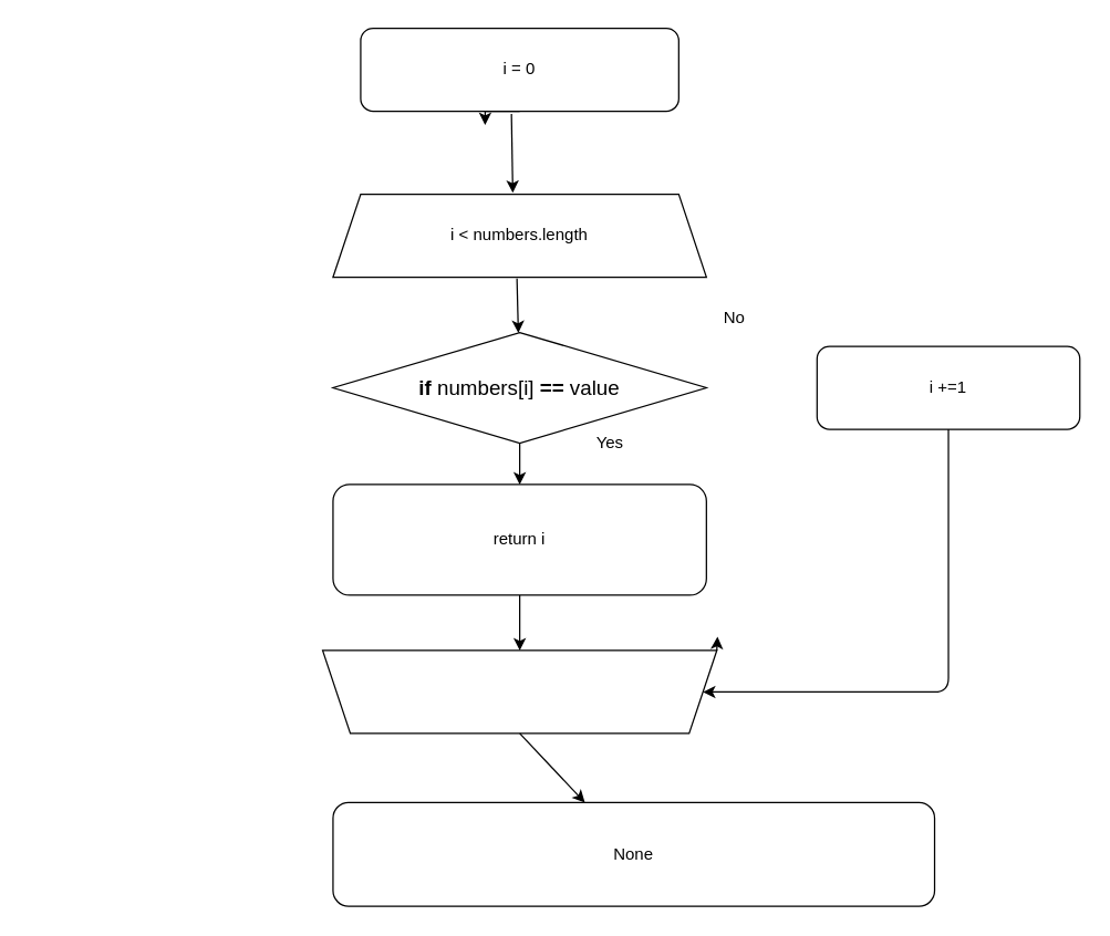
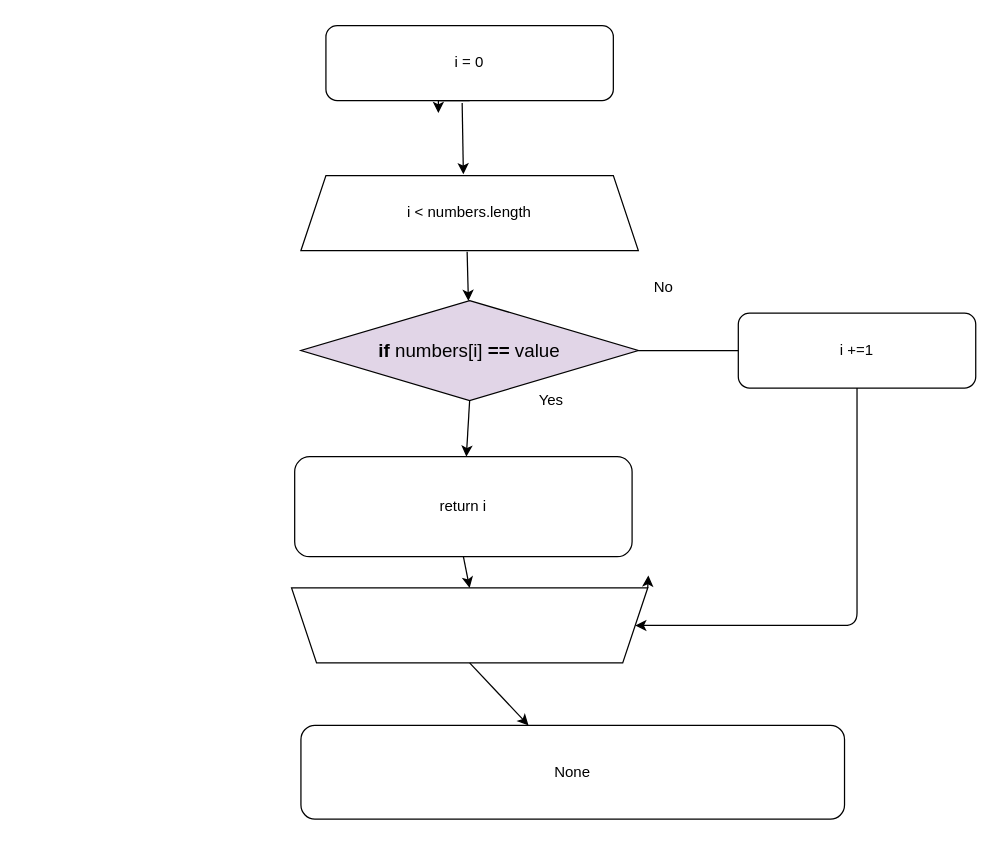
  <mxCell id="0" />
  <mxCell id="1" parent="0" />
  <mxCell id="2" style="edgeStyle=orthogonalEdgeStyle;rounded=0;orthogonalLoop=1;jettySize=auto;html=1;exitX=0.5;exitY=1;exitDx=0;exitDy=0;" edge="1" parent="1" source="3"><mxGeometry relative="1" as="geometry"><mxPoint x="138" y="90" as="targetPoint" /></mxGeometry></mxCell>
  <mxCell id="3" value="i = 0" style="rounded=1;whiteSpace=wrap;html=1;" vertex="1" parent="1"><mxGeometry x="48" y="20" width="230" height="60" as="geometry" /></mxCell>
  <mxCell id="4" value="&lt;span&gt;i &amp;lt; numbers.length&lt;/span&gt;" style="shape=trapezoid;perimeter=trapezoidPerimeter;whiteSpace=wrap;html=1;fixedSize=1;" vertex="1" parent="1"><mxGeometry x="28" y="140" width="270" height="60" as="geometry" /></mxCell>
  <mxCell id="5" style="edgeStyle=orthogonalEdgeStyle;rounded=0;orthogonalLoop=1;jettySize=auto;html=1;exitX=0;exitY=1;exitDx=0;exitDy=0;" edge="1" parent="1" source="6"><mxGeometry relative="1" as="geometry"><mxPoint x="306" y="460" as="targetPoint" /></mxGeometry></mxCell>
  <mxCell id="6" value="&lt;pre style=&quot;box-sizing: border-box ; font-family: &amp;#34;inconsolata&amp;#34; , sans-serif ; font-size: 15px ; overflow: scroll auto ; overflow-wrap: break-word ; border: none ; padding: 0px ; border-radius: 5px ; background: transparent ; margin-top: 0px ; margin-bottom: 0px ; width: 750px ; line-height: 24px&quot;&gt;&lt;br&gt;&lt;/pre&gt;" style="shape=trapezoid;perimeter=trapezoidPerimeter;whiteSpace=wrap;html=1;fixedSize=1;direction=west;" vertex="1" parent="1"><mxGeometry x="20.5" y="470" width="285" height="60" as="geometry" /></mxCell>
  <mxCell id="7" value="None" style="rounded=1;whiteSpace=wrap;html=1;" vertex="1" parent="1"><mxGeometry x="28" y="580" width="435" height="75" as="geometry" /></mxCell>
- <mxCell id="8" value="&lt;pre style=&quot;box-sizing: border-box ; font-family: &amp;#34;inconsolata&amp;#34; , sans-serif ; font-size: 15px ; overflow: scroll auto ; overflow-wrap: break-word ; border: none ; padding: 0px ; border-radius: 5px ; background: transparent ; margin-top: 0px ; margin-bottom: 0px ; width: 750px ; line-height: 24px&quot;&gt;&lt;span class=&quot;k&quot; style=&quot;box-sizing: border-box ; font-weight: bold&quot;&gt;if&lt;/span&gt; &lt;span class=&quot;n&quot; style=&quot;box-sizing: border-box&quot;&gt;numbers&lt;/span&gt;&lt;span class=&quot;p&quot; style=&quot;box-sizing: border-box&quot;&gt;[&lt;/span&gt;&lt;span class=&quot;n&quot; style=&quot;box-sizing: border-box&quot;&gt;i&lt;/span&gt;&lt;span class=&quot;p&quot; style=&quot;box-sizing: border-box&quot;&gt;]&lt;/span&gt; &lt;span class=&quot;o&quot; style=&quot;box-sizing: border-box ; font-weight: bold&quot;&gt;==&lt;/span&gt; &lt;span class=&quot;n&quot; style=&quot;box-sizing: border-box&quot;&gt;value&lt;/span&gt;&lt;/pre&gt;" style="rhombus;whiteSpace=wrap;html=1;" vertex="1" parent="1"><mxGeometry x="28" y="240" width="270" height="80" as="geometry" /></mxCell>
+ <mxCell id="8" value="&lt;pre style=&quot;box-sizing: border-box ; font-family: &amp;#34;inconsolata&amp;#34; , sans-serif ; font-size: 15px ; overflow: scroll auto ; overflow-wrap: break-word ; border: none ; padding: 0px ; border-radius: 5px ; background: transparent ; margin-top: 0px ; margin-bottom: 0px ; width: 750px ; line-height: 24px&quot;&gt;&lt;span class=&quot;k&quot; style=&quot;box-sizing: border-box ; font-weight: bold&quot;&gt;if&lt;/span&gt; &lt;span class=&quot;n&quot; style=&quot;box-sizing: border-box&quot;&gt;numbers&lt;/span&gt;&lt;span class=&quot;p&quot; style=&quot;box-sizing: border-box&quot;&gt;[&lt;/span&gt;&lt;span class=&quot;n&quot; style=&quot;box-sizing: border-box&quot;&gt;i&lt;/span&gt;&lt;span class=&quot;p&quot; style=&quot;box-sizing: border-box&quot;&gt;]&lt;/span&gt; &lt;span class=&quot;o&quot; style=&quot;box-sizing: border-box ; font-weight: bold&quot;&gt;==&lt;/span&gt; &lt;span class=&quot;n&quot; style=&quot;box-sizing: border-box&quot;&gt;value&lt;/span&gt;&lt;/pre&gt;" style="rhombus;whiteSpace=wrap;html=1;fillColor=#e1d5e7;" vertex="1" parent="1"><mxGeometry x="28" y="240" width="270" height="80" as="geometry" /></mxCell>
  <mxCell id="9" value="i +=1" style="rounded=1;whiteSpace=wrap;html=1;" vertex="1" parent="1"><mxGeometry x="378" y="250" width="190" height="60" as="geometry" /></mxCell>
+ <mxCell id="10" value="" style="endArrow=none;html=1;entryX=0;entryY=0.5;entryDx=0;entryDy=0;exitX=1;exitY=0.5;exitDx=0;exitDy=0;" edge="1" parent="1" source="8" target="9"><mxGeometry width="50" height="50" relative="1" as="geometry"><mxPoint x="208" y="400" as="sourcePoint" /><mxPoint x="258" y="350" as="targetPoint" /></mxGeometry></mxCell>
  <mxCell id="11" value="No" style="text;html=1;align=center;verticalAlign=middle;resizable=0;points=[];autosize=1;strokeColor=none;" vertex="1" parent="1"><mxGeometry x="303" y="220" width="30" height="20" as="geometry" /></mxCell>
  <mxCell id="12" value="" style="endArrow=classic;html=1;entryX=0;entryY=0.5;entryDx=0;entryDy=0;exitX=0.5;exitY=1;exitDx=0;exitDy=0;" edge="1" parent="1" source="9" target="6"><mxGeometry width="50" height="50" relative="1" as="geometry"><mxPoint x="488" y="320" as="sourcePoint" /><mxPoint x="258" y="350" as="targetPoint" /><Array as="points"><mxPoint x="473" y="380" /><mxPoint x="473" y="500" /></Array></mxGeometry></mxCell>
  <mxCell id="13" value="" style="endArrow=classic;html=1;exitX=0.474;exitY=1.033;exitDx=0;exitDy=0;exitPerimeter=0;" edge="1" parent="1" source="3"><mxGeometry width="50" height="50" relative="1" as="geometry"><mxPoint x="138" y="80" as="sourcePoint" /><mxPoint x="158" y="139" as="targetPoint" /></mxGeometry></mxCell>
  <mxCell id="14" value="" style="endArrow=classic;html=1;exitX=0.5;exitY=0;exitDx=0;exitDy=0;" edge="1" parent="1" source="6" target="7"><mxGeometry width="50" height="50" relative="1" as="geometry"><mxPoint x="208" y="400" as="sourcePoint" /><mxPoint x="258" y="350" as="targetPoint" /></mxGeometry></mxCell>
  <mxCell id="15" value="" style="endArrow=classic;html=1;" edge="1" parent="1" target="8"><mxGeometry width="50" height="50" relative="1" as="geometry"><mxPoint x="161" y="201" as="sourcePoint" /><mxPoint x="258" y="390" as="targetPoint" /></mxGeometry></mxCell>
- <mxCell id="16" value="&lt;span&gt;return i&lt;/span&gt;" style="rounded=1;whiteSpace=wrap;html=1;" vertex="1" parent="1"><mxGeometry x="28" y="350" width="270" height="80" as="geometry" /></mxCell>
+ <mxCell id="16" value="&lt;span&gt;return i&lt;/span&gt;" style="rounded=1;whiteSpace=wrap;html=1;" vertex="1" parent="1"><mxGeometry x="23" y="365" width="270" height="80" as="geometry" /></mxCell>
  <mxCell id="17" value="Yes" style="text;html=1;align=center;verticalAlign=middle;resizable=0;points=[];autosize=1;strokeColor=none;" vertex="1" parent="1"><mxGeometry x="208" y="310" width="40" height="20" as="geometry" /></mxCell>
  <mxCell id="18" value="" style="endArrow=classic;html=1;exitX=0.5;exitY=1;exitDx=0;exitDy=0;" edge="1" parent="1" source="8" target="16"><mxGeometry width="50" height="50" relative="1" as="geometry"><mxPoint x="208" y="420" as="sourcePoint" /><mxPoint x="258" y="370" as="targetPoint" /></mxGeometry></mxCell>
  <mxCell id="19" value="" style="endArrow=classic;html=1;exitX=0.5;exitY=1;exitDx=0;exitDy=0;entryX=0.5;entryY=1;entryDx=0;entryDy=0;" edge="1" parent="1" source="16" target="6"><mxGeometry width="50" height="50" relative="1" as="geometry"><mxPoint x="208" y="420" as="sourcePoint" /><mxPoint x="258" y="370" as="targetPoint" /></mxGeometry></mxCell>
